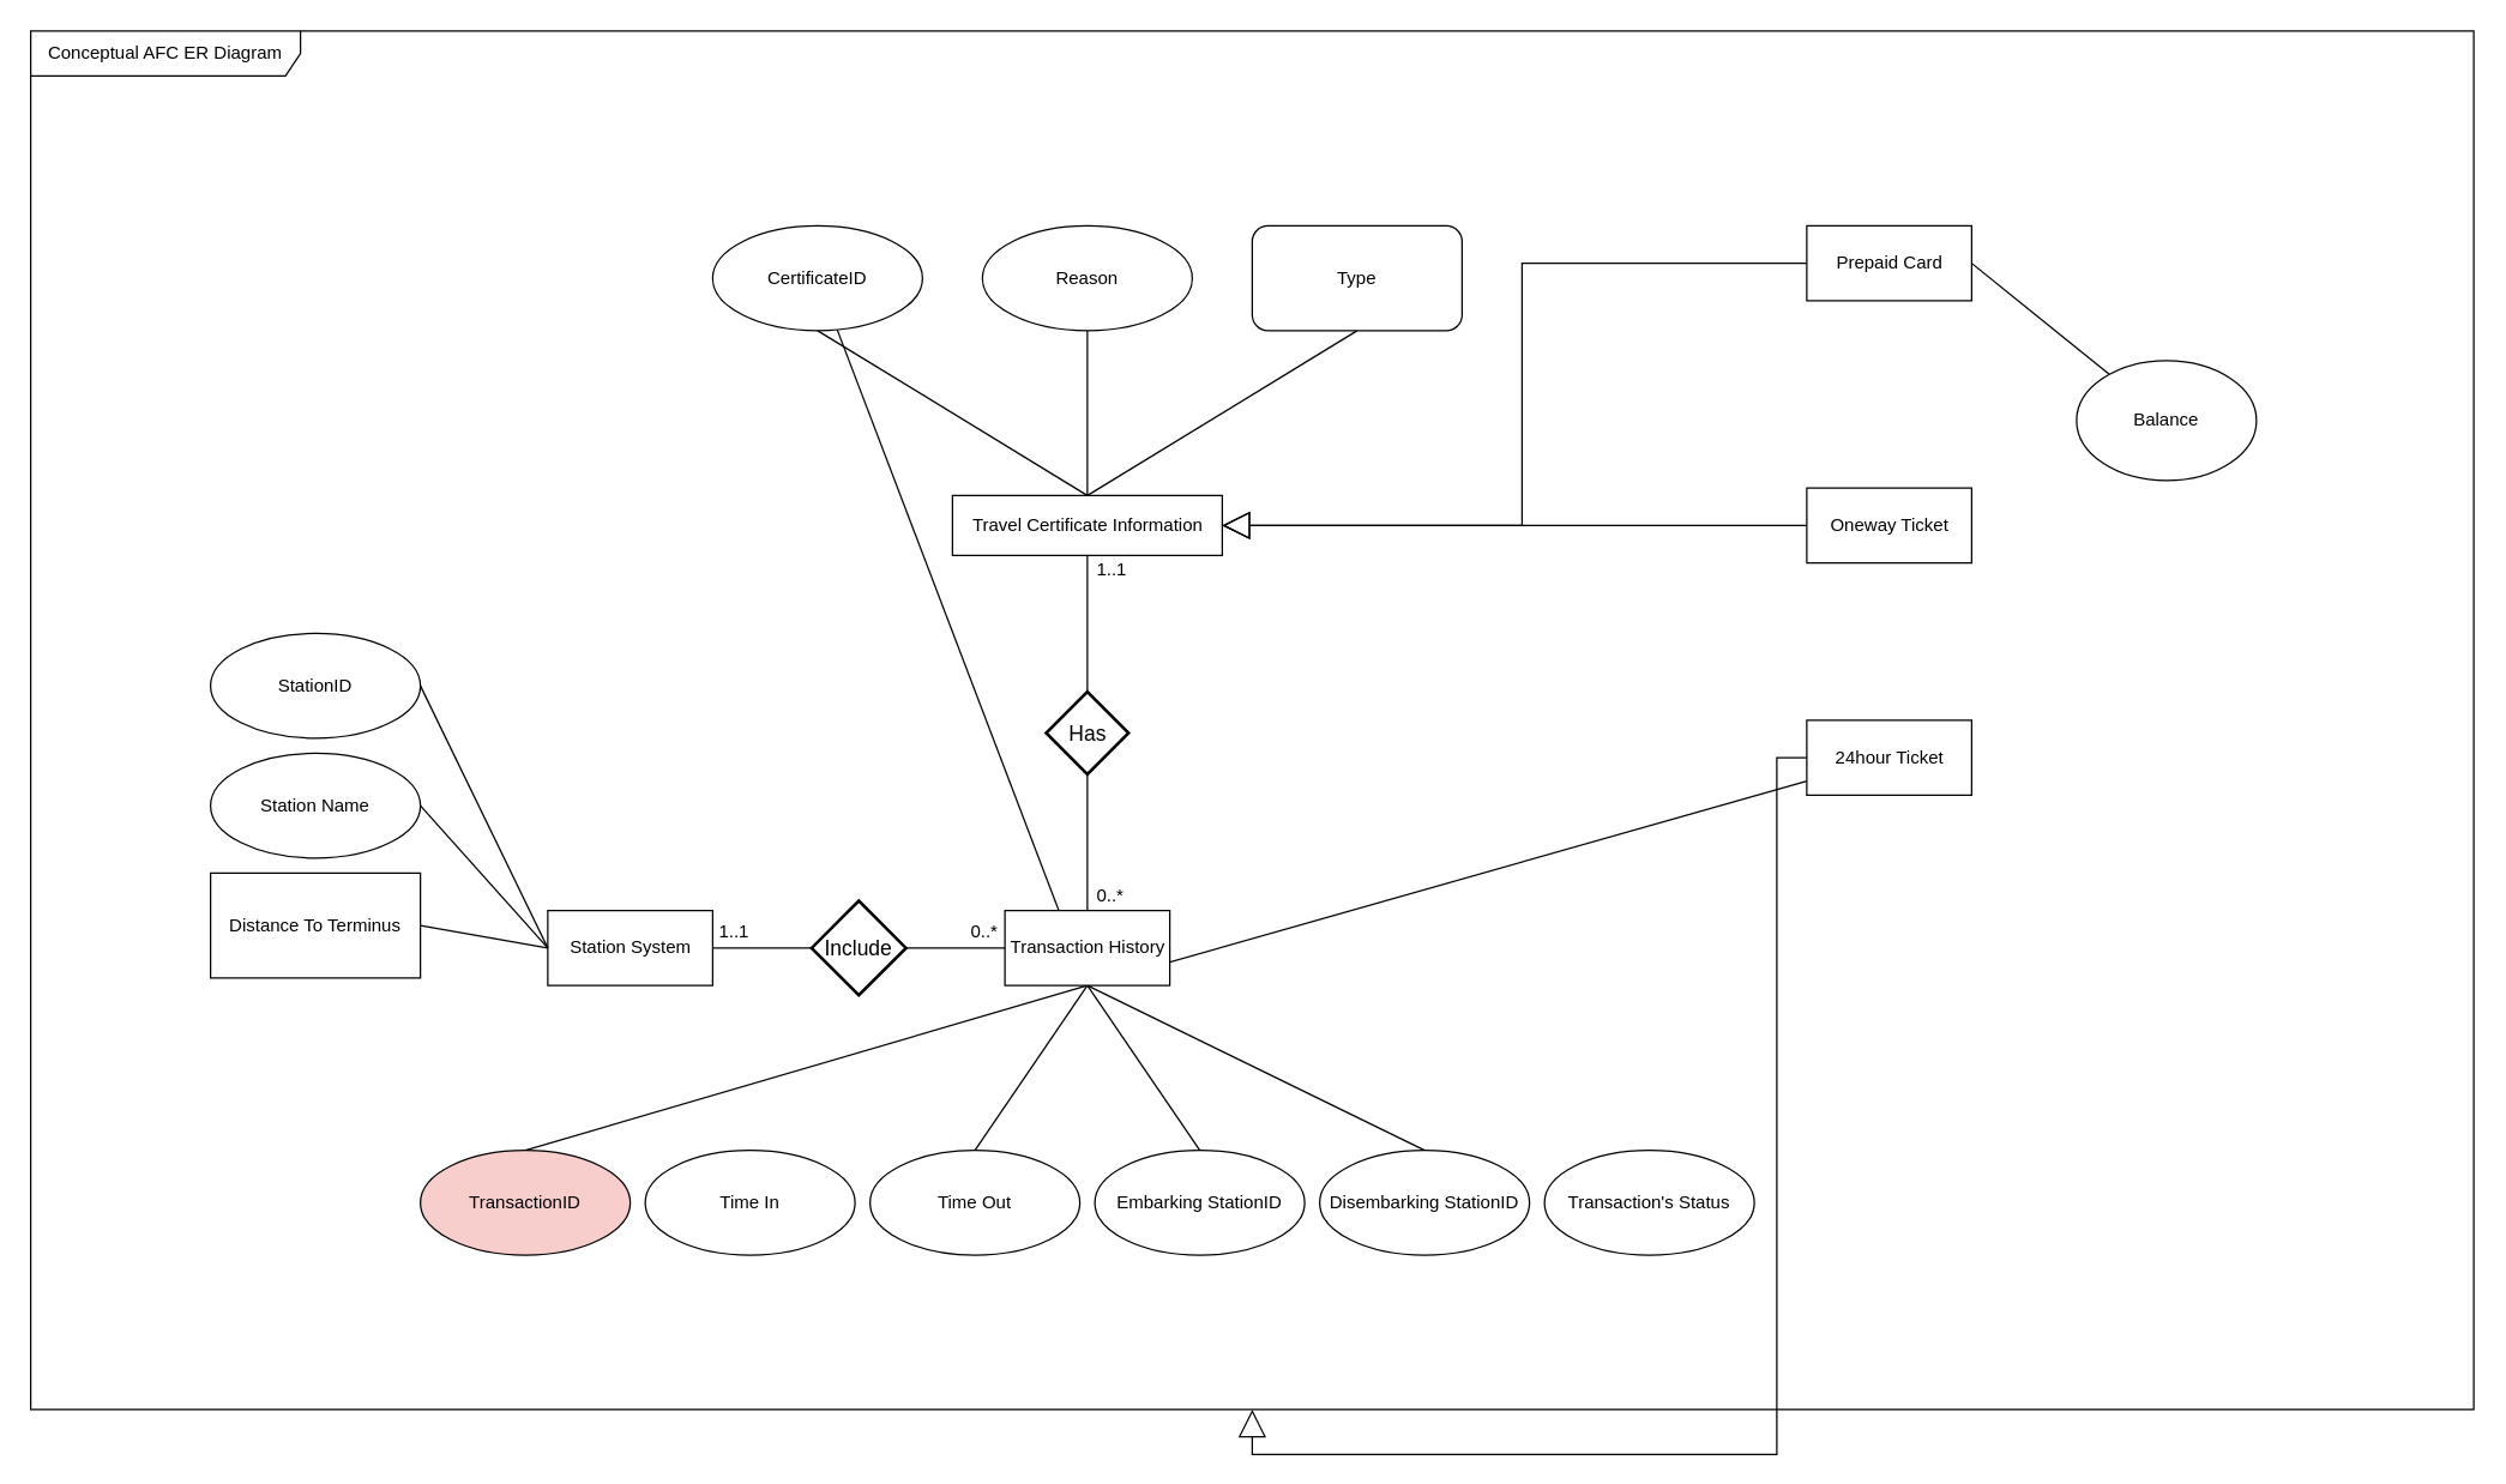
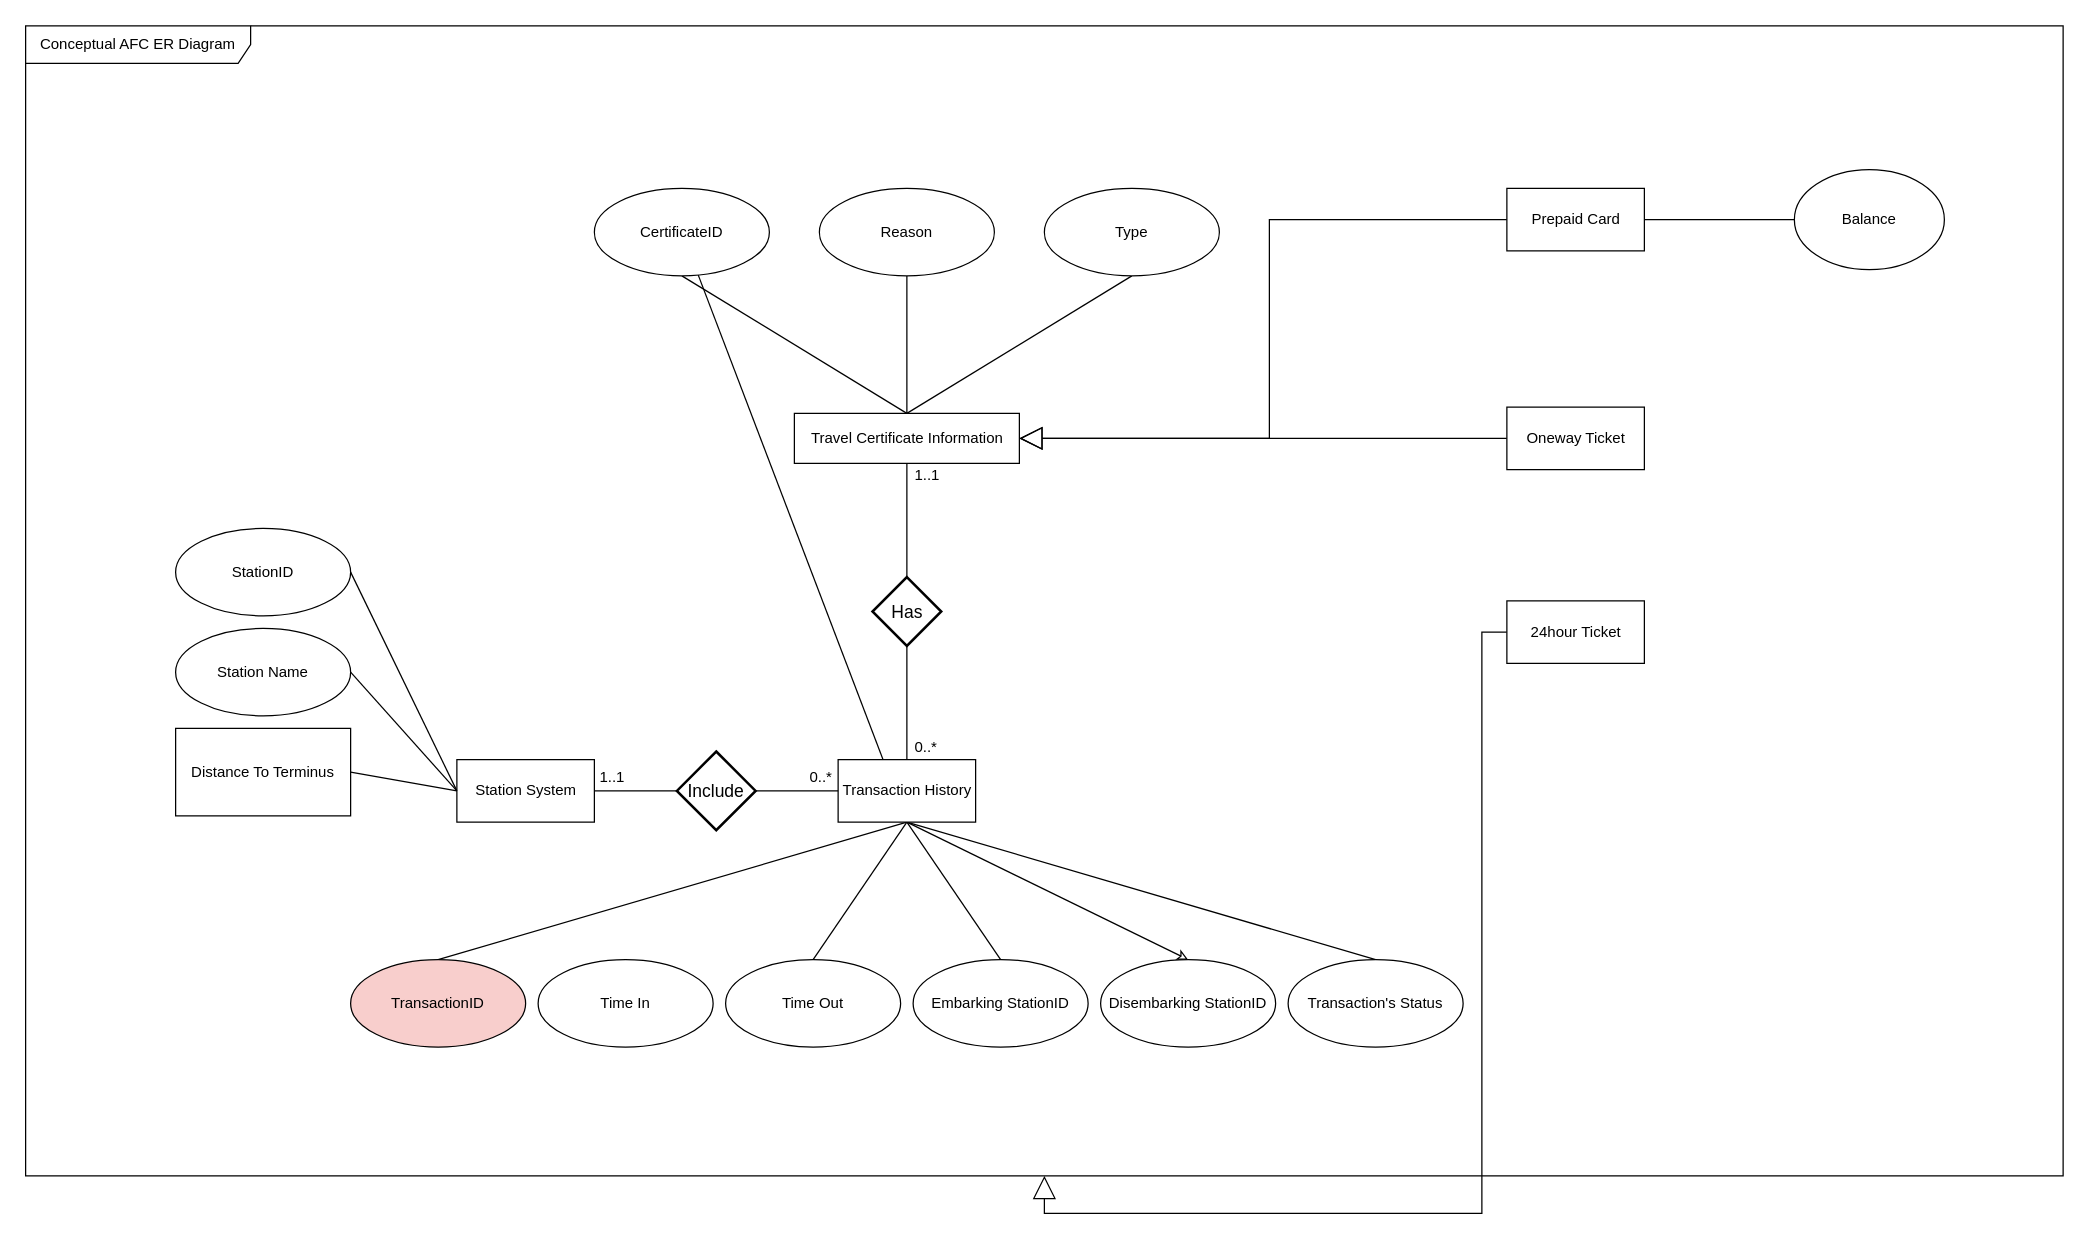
  <mxCell id="0" />
  <mxCell id="1" parent="0" />
  <mxCell id="2" value="&lt;span class=&quot;fontstyle0&quot;&gt;Conceptual AFC ER Diagram&lt;br&gt;&lt;/span&gt;" style="shape=umlFrame;whiteSpace=wrap;html=1;width=180;height=30;" parent="1" vertex="1"><mxGeometry x="20" y="20" width="1630" height="920" as="geometry" /></mxCell>
  <mxCell id="3" style="edgeStyle=orthogonalEdgeStyle;rounded=0;orthogonalLoop=1;jettySize=auto;html=1;exitX=0.5;exitY=1;exitDx=0;exitDy=0;entryX=0.5;entryY=0;entryDx=0;entryDy=0;endArrow=none;endFill=0;strokeColor=#000000;" parent="1" source="39" target="13" edge="1"><mxGeometry relative="1" as="geometry" /></mxCell>
  <mxCell id="4" value="0..*" style="text;html=1;resizable=0;points=[];align=center;verticalAlign=middle;labelBackgroundColor=#ffffff;" parent="3" vertex="1" connectable="0"><mxGeometry x="0.764" y="1" relative="1" as="geometry"><mxPoint x="13" as="offset" /></mxGeometry></mxCell>
  <mxCell id="5" style="edgeStyle=none;rounded=0;orthogonalLoop=1;jettySize=auto;html=1;exitX=0.5;exitY=0;exitDx=0;exitDy=0;startArrow=none;startFill=0;endArrow=none;endFill=0;strokeColor=#000000;" parent="1" source="6" target="22" edge="1"><mxGeometry relative="1" as="geometry" /></mxCell>
  <mxCell id="6" value="Travel Certificate Information" style="html=1;" parent="1" vertex="1"><mxGeometry x="635" y="330" width="180" height="40" as="geometry" /></mxCell>
  <mxCell id="7" style="edgeStyle=none;rounded=0;orthogonalLoop=1;jettySize=auto;html=1;exitX=0.5;exitY=1;exitDx=0;exitDy=0;entryX=0.5;entryY=0;entryDx=0;entryDy=0;startArrow=none;startFill=0;endArrow=none;endFill=0;strokeColor=#000000;" parent="1" source="13" target="25" edge="1"><mxGeometry relative="1" as="geometry" /></mxCell>
  <mxCell id="8" style="edgeStyle=none;rounded=0;orthogonalLoop=1;jettySize=auto;html=1;exitX=0.5;exitY=1;exitDx=0;exitDy=0;startArrow=none;startFill=0;endArrow=none;endFill=0;strokeColor=#000000;" parent="1" source="13" target="21" edge="1"><mxGeometry relative="1" as="geometry" /></mxCell>
  <mxCell id="9" style="edgeStyle=none;rounded=0;orthogonalLoop=1;jettySize=auto;html=1;exitX=0.5;exitY=1;exitDx=0;exitDy=0;entryX=0.5;entryY=0;entryDx=0;entryDy=0;startArrow=none;startFill=0;endArrow=none;endFill=0;strokeColor=#000000;" parent="1" source="13" target="27" edge="1"><mxGeometry relative="1" as="geometry" /></mxCell>
  <mxCell id="10" style="edgeStyle=none;rounded=0;orthogonalLoop=1;jettySize=auto;html=1;exitX=0.5;exitY=1;exitDx=0;exitDy=0;entryX=0.5;entryY=0;entryDx=0;entryDy=0;startArrow=none;startFill=0;endArrow=none;endFill=0;strokeColor=#000000;" parent="1" source="13" target="28" edge="1"><mxGeometry relative="1" as="geometry" /></mxCell>
- <mxCell id="11" style="edgeStyle=none;rounded=0;orthogonalLoop=1;jettySize=auto;html=1;exitX=0.5;exitY=1;exitDx=0;exitDy=0;entryX=0.5;entryY=0;entryDx=0;entryDy=0;startArrow=none;startFill=0;endArrow=none;endFill=0;strokeColor=#000000;" parent="1" source="13" target="29" edge="1"><mxGeometry relative="1" as="geometry" /></mxCell>
- <mxCell id="12" style="edgeStyle=none;rounded=0;orthogonalLoop=1;jettySize=auto;html=1;exitX=0.5;exitY=1;exitDx=0;exitDy=0;startArrow=none;startFill=0;endArrow=none;endFill=0;strokeColor=#000000;" parent="1" source="13" target="19" edge="1"><mxGeometry relative="1" as="geometry" /></mxCell>
+ <mxCell id="11" style="edgeStyle=none;rounded=0;orthogonalLoop=1;jettySize=auto;html=1;exitX=0.5;exitY=1;exitDx=0;exitDy=0;entryX=0.5;entryY=0;entryDx=0;entryDy=0;startArrow=none;startFill=0;endArrow=classic;endFill=0;strokeColor=#000000;" parent="1" source="13" target="29" edge="1"><mxGeometry relative="1" as="geometry" /></mxCell>
+ <mxCell id="12" style="edgeStyle=none;rounded=0;orthogonalLoop=1;jettySize=auto;html=1;exitX=0.5;exitY=1;exitDx=0;exitDy=0;entryX=0.5;entryY=0;entryDx=0;entryDy=0;startArrow=none;startFill=0;endArrow=none;endFill=0;strokeColor=#000000;" parent="1" source="13" target="30" edge="1"><mxGeometry relative="1" as="geometry" /></mxCell>
  <mxCell id="13" value="Transaction History" style="html=1;" parent="1" vertex="1"><mxGeometry x="670" y="607" width="110" height="50" as="geometry" /></mxCell>
  <mxCell id="14" style="edgeStyle=orthogonalEdgeStyle;rounded=0;orthogonalLoop=1;jettySize=auto;html=1;exitX=0;exitY=0.5;exitDx=0;exitDy=0;entryX=1;entryY=0.5;entryDx=0;entryDy=0;startArrow=none;startFill=0;endArrow=block;endFill=0;strokeColor=#000000;endSize=16;" parent="1" source="15" target="6" edge="1"><mxGeometry relative="1" as="geometry" /></mxCell>
  <mxCell id="15" value="Prepaid Card" style="html=1;" parent="1" vertex="1"><mxGeometry x="1205" y="150" width="110" height="50" as="geometry" /></mxCell>
  <mxCell id="16" style="edgeStyle=orthogonalEdgeStyle;rounded=0;orthogonalLoop=1;jettySize=auto;html=1;exitX=0;exitY=0.5;exitDx=0;exitDy=0;startArrow=none;startFill=0;endArrow=block;endFill=0;strokeColor=#000000;endSize=16;" parent="1" source="17" edge="1"><mxGeometry relative="1" as="geometry"><mxPoint x="815" y="350" as="targetPoint" /></mxGeometry></mxCell>
  <mxCell id="17" value="Oneway Ticket" style="html=1;" parent="1" vertex="1"><mxGeometry x="1205" y="325" width="110" height="50" as="geometry" /></mxCell>
  <mxCell id="18" style="edgeStyle=orthogonalEdgeStyle;rounded=0;orthogonalLoop=1;jettySize=auto;html=1;exitX=0;exitY=0.5;exitDx=0;exitDy=0;startArrow=none;startFill=0;endArrow=block;endFill=0;strokeColor=#000000;endSize=16;" parent="1" source="19" target="2" edge="1"><mxGeometry relative="1" as="geometry" /></mxCell>
  <mxCell id="19" value="24hour Ticket" style="html=1;" parent="1" vertex="1"><mxGeometry x="1205" y="480" width="110" height="50" as="geometry" /></mxCell>
  <mxCell id="20" style="edgeStyle=none;rounded=0;orthogonalLoop=1;jettySize=auto;html=1;exitX=0.5;exitY=1;exitDx=0;exitDy=0;entryX=0.5;entryY=0;entryDx=0;entryDy=0;startArrow=none;startFill=0;endArrow=none;endFill=0;strokeColor=#000000;" parent="1" source="21" target="6" edge="1"><mxGeometry relative="1" as="geometry" /></mxCell>
  <mxCell id="21" value="CertificateID" style="ellipse;whiteSpace=wrap;html=1;" parent="1" vertex="1"><mxGeometry y="150" width="140" height="70" as="geometry" x="475" /></mxCell>
  <mxCell id="22" value="Reason" style="ellipse;whiteSpace=wrap;html=1;" parent="1" vertex="1"><mxGeometry x="655" y="150" width="140" height="70" as="geometry" /></mxCell>
  <mxCell id="23" style="edgeStyle=none;rounded=0;orthogonalLoop=1;jettySize=auto;html=1;exitX=0.5;exitY=1;exitDx=0;exitDy=0;startArrow=none;startFill=0;endArrow=none;endFill=0;strokeColor=#000000;" parent="1" source="24" edge="1"><mxGeometry relative="1" as="geometry"><mxPoint x="725" y="330" as="targetPoint" /></mxGeometry></mxCell>
- <mxCell id="24" value="Type" style="whiteSpace=wrap;html=1;rounded=1;" parent="1" vertex="1"><mxGeometry x="835" y="150" width="140" height="70" as="geometry" /></mxCell>
+ <mxCell id="24" value="Type" style="ellipse;whiteSpace=wrap;html=1;" parent="1" vertex="1"><mxGeometry x="835" y="150" width="140" height="70" as="geometry" /></mxCell>
  <mxCell id="25" value="TransactionID" style="ellipse;whiteSpace=wrap;html=1;fillColor=#f8cecc;" parent="1" vertex="1"><mxGeometry x="280" y="767" width="140" height="70" as="geometry" /></mxCell>
  <mxCell id="26" value="Time In" style="ellipse;whiteSpace=wrap;html=1;" parent="1" vertex="1"><mxGeometry x="430" y="767" width="140" height="70" as="geometry" /></mxCell>
  <mxCell id="27" value="Time Out" style="ellipse;whiteSpace=wrap;html=1;" parent="1" vertex="1"><mxGeometry x="580" y="767" width="140" height="70" as="geometry" /></mxCell>
  <mxCell id="28" value="Embarking StationID" style="ellipse;whiteSpace=wrap;html=1;" parent="1" vertex="1"><mxGeometry x="730" y="767" width="140" height="70" as="geometry" /></mxCell>
  <mxCell id="29" value="Disembarking StationID" style="ellipse;whiteSpace=wrap;html=1;" parent="1" vertex="1"><mxGeometry x="880" y="767" width="140" height="70" as="geometry" /></mxCell>
  <mxCell id="30" value="Transaction's Status&lt;br&gt;" style="ellipse;whiteSpace=wrap;html=1;" parent="1" vertex="1"><mxGeometry x="1030" y="767" width="140" height="70" as="geometry" /></mxCell>
  <mxCell id="31" style="edgeStyle=orthogonalEdgeStyle;rounded=0;orthogonalLoop=1;jettySize=auto;html=1;exitX=1;exitY=0.5;exitDx=0;exitDy=0;entryX=0;entryY=0.5;entryDx=0;entryDy=0;startArrow=none;startFill=0;endArrow=none;endFill=0;endSize=16;strokeColor=#000000;strokeWidth=1;" parent="1" source="34" target="45" edge="1"><mxGeometry relative="1" as="geometry" /></mxCell>
  <mxCell id="32" style="edgeStyle=none;rounded=0;orthogonalLoop=1;jettySize=auto;html=1;exitX=0;exitY=0.5;exitDx=0;exitDy=0;entryX=1;entryY=0.5;entryDx=0;entryDy=0;startArrow=none;startFill=0;endArrow=none;endFill=0;endSize=16;strokeColor=#000000;strokeWidth=1;" parent="1" source="34" target="37" edge="1"><mxGeometry relative="1" as="geometry" /></mxCell>
  <mxCell id="33" style="edgeStyle=none;rounded=0;orthogonalLoop=1;jettySize=auto;html=1;exitX=0;exitY=0.5;exitDx=0;exitDy=0;entryX=1;entryY=0.5;entryDx=0;entryDy=0;startArrow=none;startFill=0;endArrow=none;endFill=0;endSize=16;strokeColor=#000000;strokeWidth=1;" parent="1" source="34" target="38" edge="1"><mxGeometry relative="1" as="geometry" /></mxCell>
  <mxCell id="34" value="Station System" style="html=1;" parent="1" vertex="1"><mxGeometry x="365" y="607" width="110" height="50" as="geometry" /></mxCell>
  <mxCell id="35" style="rounded=0;orthogonalLoop=1;jettySize=auto;html=1;exitX=1;exitY=0.5;exitDx=0;exitDy=0;entryX=0;entryY=0.5;entryDx=0;entryDy=0;startArrow=none;startFill=0;endArrow=none;endFill=0;endSize=16;strokeColor=#000000;strokeWidth=1;" parent="1" source="36" target="34" edge="1"><mxGeometry relative="1" as="geometry" /></mxCell>
  <mxCell id="36" value="StationID" style="ellipse;whiteSpace=wrap;html=1;" parent="1" vertex="1"><mxGeometry x="140" y="422" width="140" height="70" as="geometry" /></mxCell>
  <mxCell id="37" value="Station Name" style="ellipse;whiteSpace=wrap;html=1;" parent="1" vertex="1"><mxGeometry x="140" y="502" width="140" height="70" as="geometry" /></mxCell>
  <mxCell id="38" value="Distance To Terminus" style="whiteSpace=wrap;html=1;rounded=0;" parent="1" vertex="1"><mxGeometry x="140" y="582" width="140" height="70" as="geometry" /></mxCell>
  <mxCell id="39" value="Has" style="shape=rhombus;strokeWidth=2;fontSize=17;perimeter=rhombusPerimeter;whiteSpace=wrap;html=1;align=center;fontSize=14;" parent="1" vertex="1"><mxGeometry x="697.5" y="461" width="55" height="55" as="geometry" /></mxCell>
  <mxCell id="40" style="edgeStyle=orthogonalEdgeStyle;rounded=0;orthogonalLoop=1;jettySize=auto;html=1;exitX=0.5;exitY=1;exitDx=0;exitDy=0;entryX=0.5;entryY=0;entryDx=0;entryDy=0;endArrow=none;endFill=0;strokeColor=#000000;" parent="1" source="6" target="39" edge="1"><mxGeometry relative="1" as="geometry"><mxPoint x="725" y="497" as="sourcePoint" /><mxPoint x="725" y="607" as="targetPoint" /></mxGeometry></mxCell>
  <mxCell id="41" value="1..1" style="text;html=1;resizable=0;points=[];align=center;verticalAlign=middle;labelBackgroundColor=#ffffff;" parent="40" vertex="1" connectable="0"><mxGeometry x="-0.745" y="-2" relative="1" as="geometry"><mxPoint x="17" y="-3" as="offset" /></mxGeometry></mxCell>
  <mxCell id="42" value="0..*" style="text;html=1;resizable=0;points=[];align=center;verticalAlign=middle;labelBackgroundColor=#ffffff;" parent="40" vertex="1" connectable="0"><mxGeometry x="-0.745" y="-2" relative="1" as="geometry"><mxPoint x="-68" y="238" as="offset" /></mxGeometry></mxCell>
  <mxCell id="43" value="1..1" style="text;html=1;resizable=0;points=[];align=center;verticalAlign=middle;labelBackgroundColor=#ffffff;" parent="40" vertex="1" connectable="0"><mxGeometry x="-0.745" y="-2" relative="1" as="geometry"><mxPoint x="-235" y="238" as="offset" /></mxGeometry></mxCell>
  <mxCell id="44" style="edgeStyle=orthogonalEdgeStyle;rounded=0;orthogonalLoop=1;jettySize=auto;html=1;exitX=1;exitY=0.5;exitDx=0;exitDy=0;entryX=0;entryY=0.5;entryDx=0;entryDy=0;startArrow=none;startFill=0;endArrow=none;endFill=0;endSize=16;strokeColor=#000000;strokeWidth=1;" parent="1" source="45" target="13" edge="1"><mxGeometry relative="1" as="geometry" /></mxCell>
  <mxCell id="45" value="Include" style="shape=rhombus;strokeWidth=2;fontSize=17;perimeter=rhombusPerimeter;whiteSpace=wrap;html=1;align=center;fontSize=14;" parent="1" vertex="1"><mxGeometry x="541" y="600.5" width="63" height="63" as="geometry" /></mxCell>
- <mxCell id="46" value="Balance" style="ellipse;whiteSpace=wrap;html=1;" vertex="1" parent="1"><mxGeometry x="1385" y="240" width="120" height="80" as="geometry" /></mxCell>
+ <mxCell id="46" value="Balance" style="ellipse;whiteSpace=wrap;html=1;" vertex="1" parent="1"><mxGeometry x="1435" y="135" width="120" height="80" as="geometry" /></mxCell>
  <mxCell id="47" value="" style="endArrow=none;html=1;" edge="1" parent="1" target="46"><mxGeometry width="50" height="50" relative="1" as="geometry"><mxPoint x="1315" y="175" as="sourcePoint" /><mxPoint x="1365" y="125" as="targetPoint" /></mxGeometry></mxCell>
